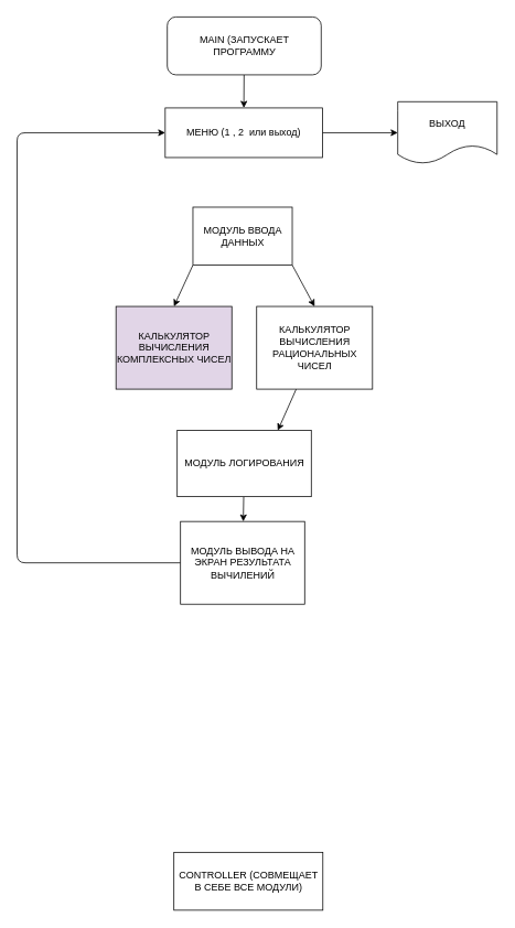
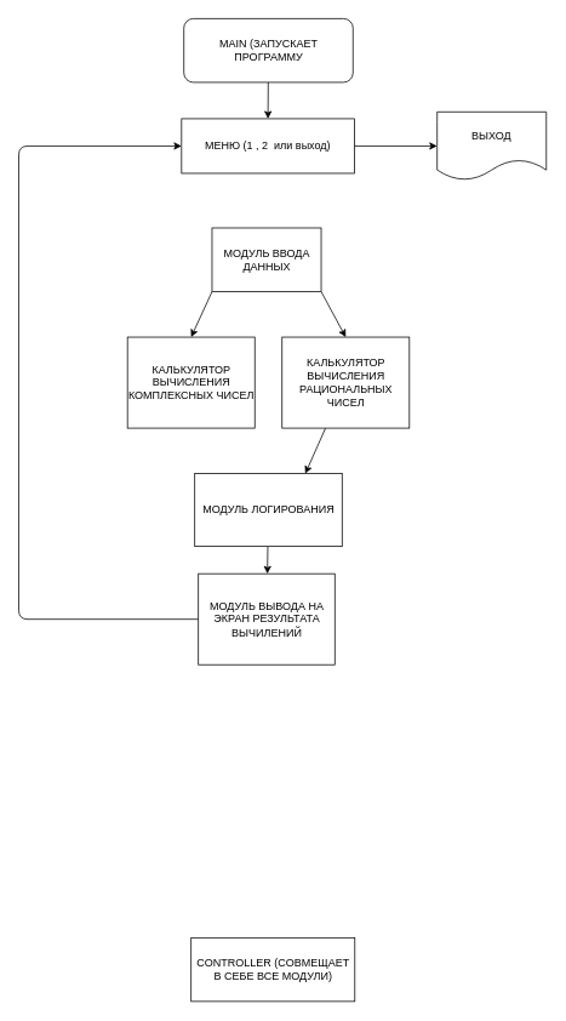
  <mxCell id="0" />
  <mxCell id="1" parent="0" />
  <mxCell id="2" style="edgeStyle=none;html=1;entryX=0.5;entryY=0;entryDx=0;entryDy=0;" edge="1" parent="1" source="3" target="10"><mxGeometry relative="1" as="geometry" /></mxCell>
  <mxCell id="3" value="MAIN (ЗАПУСКАЕТ ПРОГРАММУ" style="rounded=1;whiteSpace=wrap;html=1;" vertex="1" parent="1"><mxGeometry x="201.5" y="20" width="186" height="70" as="geometry" /></mxCell>
- <mxCell id="4" value="КАЛЬКУЛЯТОР ВЫЧИСЛЕНИЯ КОМПЛЕКСНЫХ ЧИСЕЛ" style="rounded=0;whiteSpace=wrap;html=1;fillColor=#e1d5e7;" vertex="1" parent="1"><mxGeometry x="139.5" y="370" width="140" height="100" as="geometry" /></mxCell>
+ <mxCell id="4" value="КАЛЬКУЛЯТОР ВЫЧИСЛЕНИЯ КОМПЛЕКСНЫХ ЧИСЕЛ" style="rounded=0;whiteSpace=wrap;html=1;" vertex="1" parent="1"><mxGeometry x="139.5" y="370" width="140" height="100" as="geometry" /></mxCell>
  <mxCell id="5" style="edgeStyle=none;html=1;entryX=0.75;entryY=0;entryDx=0;entryDy=0;" edge="1" parent="1" source="6" target="16"><mxGeometry relative="1" as="geometry" /></mxCell>
  <mxCell id="6" value="КАЛЬКУЛЯТОР ВЫЧИСЛЕНИЯ РАЦИОНАЛЬНЫХ ЧИСЕЛ" style="rounded=0;whiteSpace=wrap;html=1;" vertex="1" parent="1"><mxGeometry x="309.5" y="370" width="140" height="100" as="geometry" /></mxCell>
  <mxCell id="7" style="edgeStyle=none;html=1;entryX=0;entryY=0.5;entryDx=0;entryDy=0;" edge="1" parent="1" source="8" target="10"><mxGeometry relative="1" as="geometry"><Array as="points"><mxPoint x="20" y="680" /><mxPoint x="20" y="160" /></Array></mxGeometry></mxCell>
  <mxCell id="8" value="МОДУЛЬ ВЫВОДА НА ЭКРАН РЕЗУЛЬТАТА ВЫЧИЛЕНИЙ" style="rounded=0;whiteSpace=wrap;html=1;" vertex="1" parent="1"><mxGeometry x="217.5" y="630" width="150" height="100" as="geometry" /></mxCell>
  <mxCell id="9" style="edgeStyle=none;html=1;" edge="1" parent="1" source="10" target="17"><mxGeometry relative="1" as="geometry" /></mxCell>
  <mxCell id="10" value="МЕНЮ (1 , 2&amp;nbsp; или выход)" style="rounded=0;whiteSpace=wrap;html=1;" vertex="1" parent="1"><mxGeometry x="199" y="130" width="190" height="60" as="geometry" /></mxCell>
  <mxCell id="11" style="edgeStyle=none;html=1;exitX=1;exitY=1;exitDx=0;exitDy=0;entryX=0.5;entryY=0;entryDx=0;entryDy=0;" edge="1" parent="1" source="13" target="6"><mxGeometry relative="1" as="geometry" /></mxCell>
  <mxCell id="12" style="edgeStyle=none;html=1;exitX=0;exitY=1;exitDx=0;exitDy=0;entryX=0.5;entryY=0;entryDx=0;entryDy=0;" edge="1" parent="1" source="13" target="4"><mxGeometry relative="1" as="geometry" /></mxCell>
  <mxCell id="13" value="МОДУЛЬ ВВОДА ДАННЫХ" style="rounded=0;whiteSpace=wrap;html=1;" vertex="1" parent="1"><mxGeometry x="232.5" y="250" width="120" height="70" as="geometry" /></mxCell>
  <mxCell id="14" value="CONTROLLER (СОВМЕЩАЕТ В СЕБЕ ВСЕ МОДУЛИ)" style="rounded=0;whiteSpace=wrap;html=1;" vertex="1" parent="1"><mxGeometry x="209.5" y="1030" width="180" height="70" as="geometry" /></mxCell>
  <mxCell id="15" style="edgeStyle=none;html=1;" edge="1" parent="1" source="16" target="8"><mxGeometry relative="1" as="geometry" /></mxCell>
  <mxCell id="16" value="МОДУЛЬ ЛОГИРОВАНИЯ" style="rounded=0;whiteSpace=wrap;html=1;" vertex="1" parent="1"><mxGeometry x="213.5" y="520" width="162" height="80" as="geometry" /></mxCell>
  <mxCell id="17" value="ВЫХОД" style="shape=document;whiteSpace=wrap;html=1;boundedLbl=1;" vertex="1" parent="1"><mxGeometry x="480" y="122.5" width="120" height="75" as="geometry" /></mxCell>
